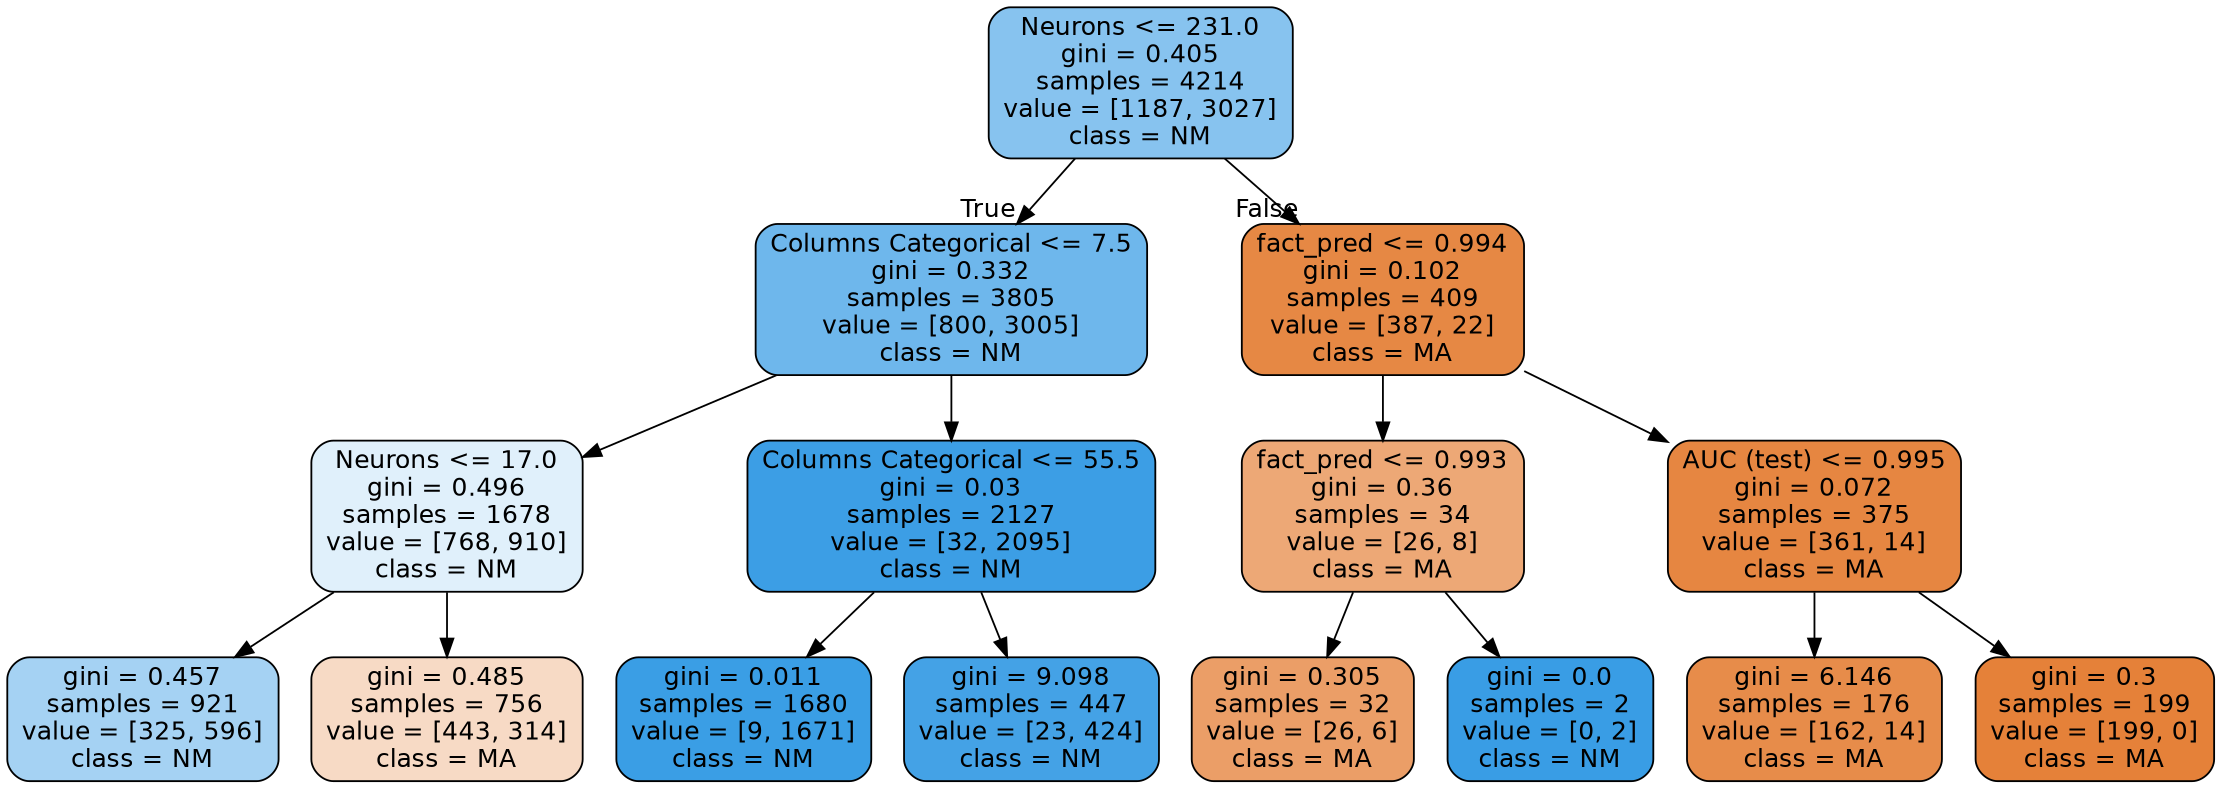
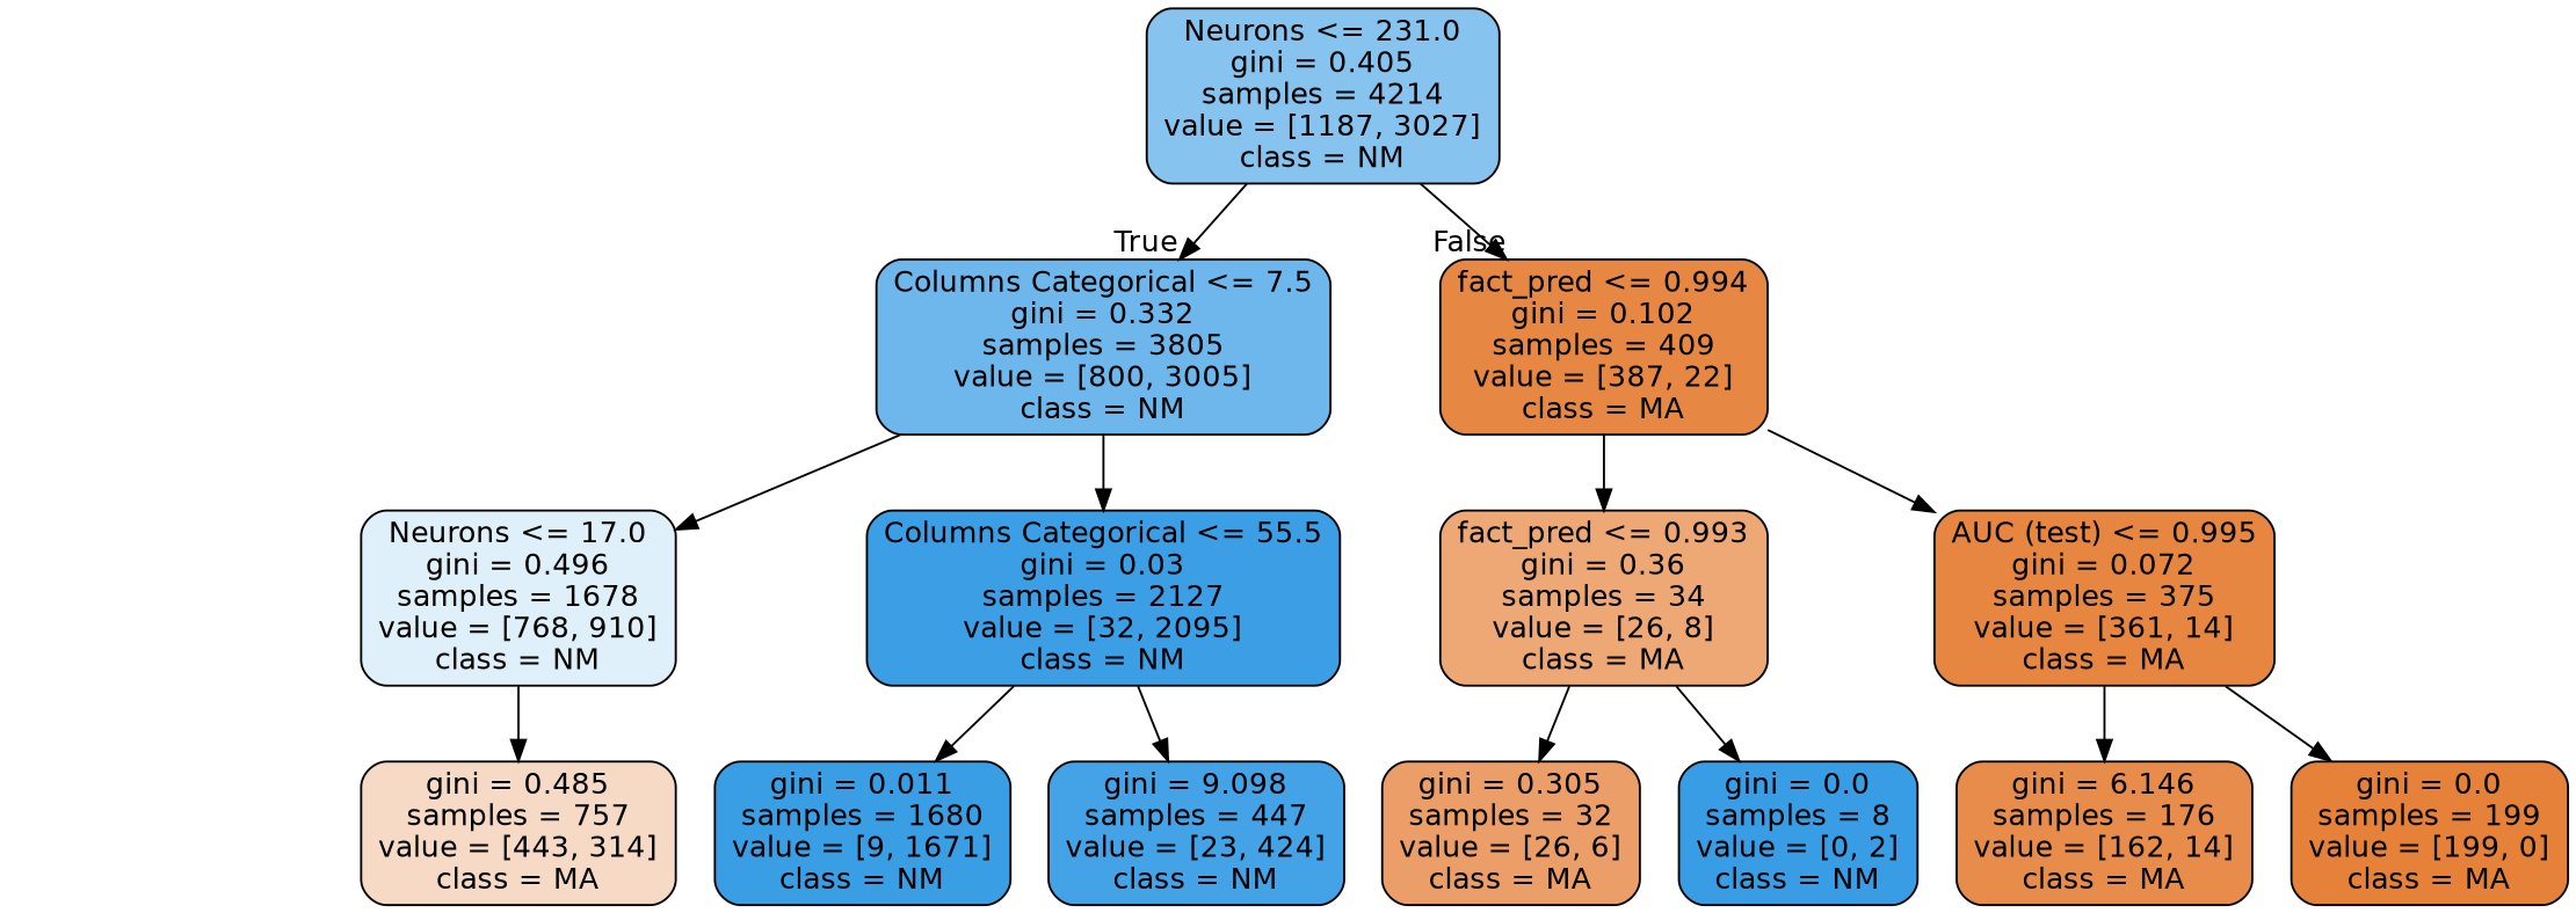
  digraph {
    node [color=black fontname=helvetica shape=box style="filled, rounded"]
    edge [fontname=helvetica]
    n1 [fillcolor="#87c3ef" label="Neurons <= 231.0\ngini = 0.405\nsamples = 4214\nvalue = [1187, 3027]\nclass = NM"]
    n2 [fillcolor="#6eb7ec" label="Columns Categorical <= 7.5\ngini = 0.332\nsamples = 3805\nvalue = [800, 3005]\nclass = NM"]
    n3 [fillcolor="#e68844" label="fact_pred <= 0.994\ngini = 0.102\nsamples = 409\nvalue = [387, 22]\nclass = MA"]
    n4 [fillcolor="#e0f0fb" label="Neurons <= 17.0\ngini = 0.496\nsamples = 1678\nvalue = [768, 910]\nclass = NM"]
    n5 [fillcolor="#3c9ee5" label="Columns Categorical <= 55.5\ngini = 0.03\nsamples = 2127\nvalue = [32, 2095]\nclass = NM"]
    n6 [fillcolor="#eda876" label="fact_pred <= 0.993\ngini = 0.36\nsamples = 34\nvalue = [26, 8]\nclass = MA"]
    n7 [fillcolor="#e68641" label="AUC (test) <= 0.995\ngini = 0.072\nsamples = 375\nvalue = [361, 14]\nclass = MA"]
-   n8 [fillcolor="#a5d2f3" label="gini = 0.457\nsamples = 921\nvalue = [325, 596]\nclass = NM"]
-   n9 [fillcolor="#f7dac5" label="gini = 0.485\nsamples = 756\nvalue = [443, 314]\nclass = MA"]
+   n9 [fillcolor="#f7dac5" label="gini = 0.485\nsamples = 757\nvalue = [443, 314]\nclass = MA"]
    n10 [fillcolor="#3a9ee5" label="gini = 0.011\nsamples = 1680\nvalue = [9, 1671]\nclass = NM"]
    n11 [fillcolor="#44a2e6" label="gini = 9.098\nsamples = 447\nvalue = [23, 424]\nclass = NM"]
    n12 [fillcolor="#eb9e67" label="gini = 0.305\nsamples = 32\nvalue = [26, 6]\nclass = MA"]
-   n13 [fillcolor="#399de5" label="gini = 0.0\nsamples = 2\nvalue = [0, 2]\nclass = NM"]
+   n13 [fillcolor="#399de5" label="gini = 0.0\nsamples = 8\nvalue = [0, 2]\nclass = NM"]
    n14 [fillcolor="#e78c4a" label="gini = 6.146\nsamples = 176\nvalue = [162, 14]\nclass = MA"]
-   n15 [fillcolor="#e58139" label="gini = 0.3\nsamples = 199\nvalue = [199, 0]\nclass = MA"]
+   n15 [fillcolor="#e58139" label="gini = 0.0\nsamples = 199\nvalue = [199, 0]\nclass = MA"]
    n1 -> n2 [headlabel=True labelangle=45 labeldistance=2.5]
    n1 -> n3 [headlabel=False labelangle=-45 labeldistance=2.5]
    n2 -> n4
    n2 -> n5
    n3 -> n6
    n3 -> n7
-   n4 -> n8
    n4 -> n9
    n5 -> n10
    n5 -> n11
    n6 -> n12
    n6 -> n13
    n7 -> n14
    n7 -> n15
  }
